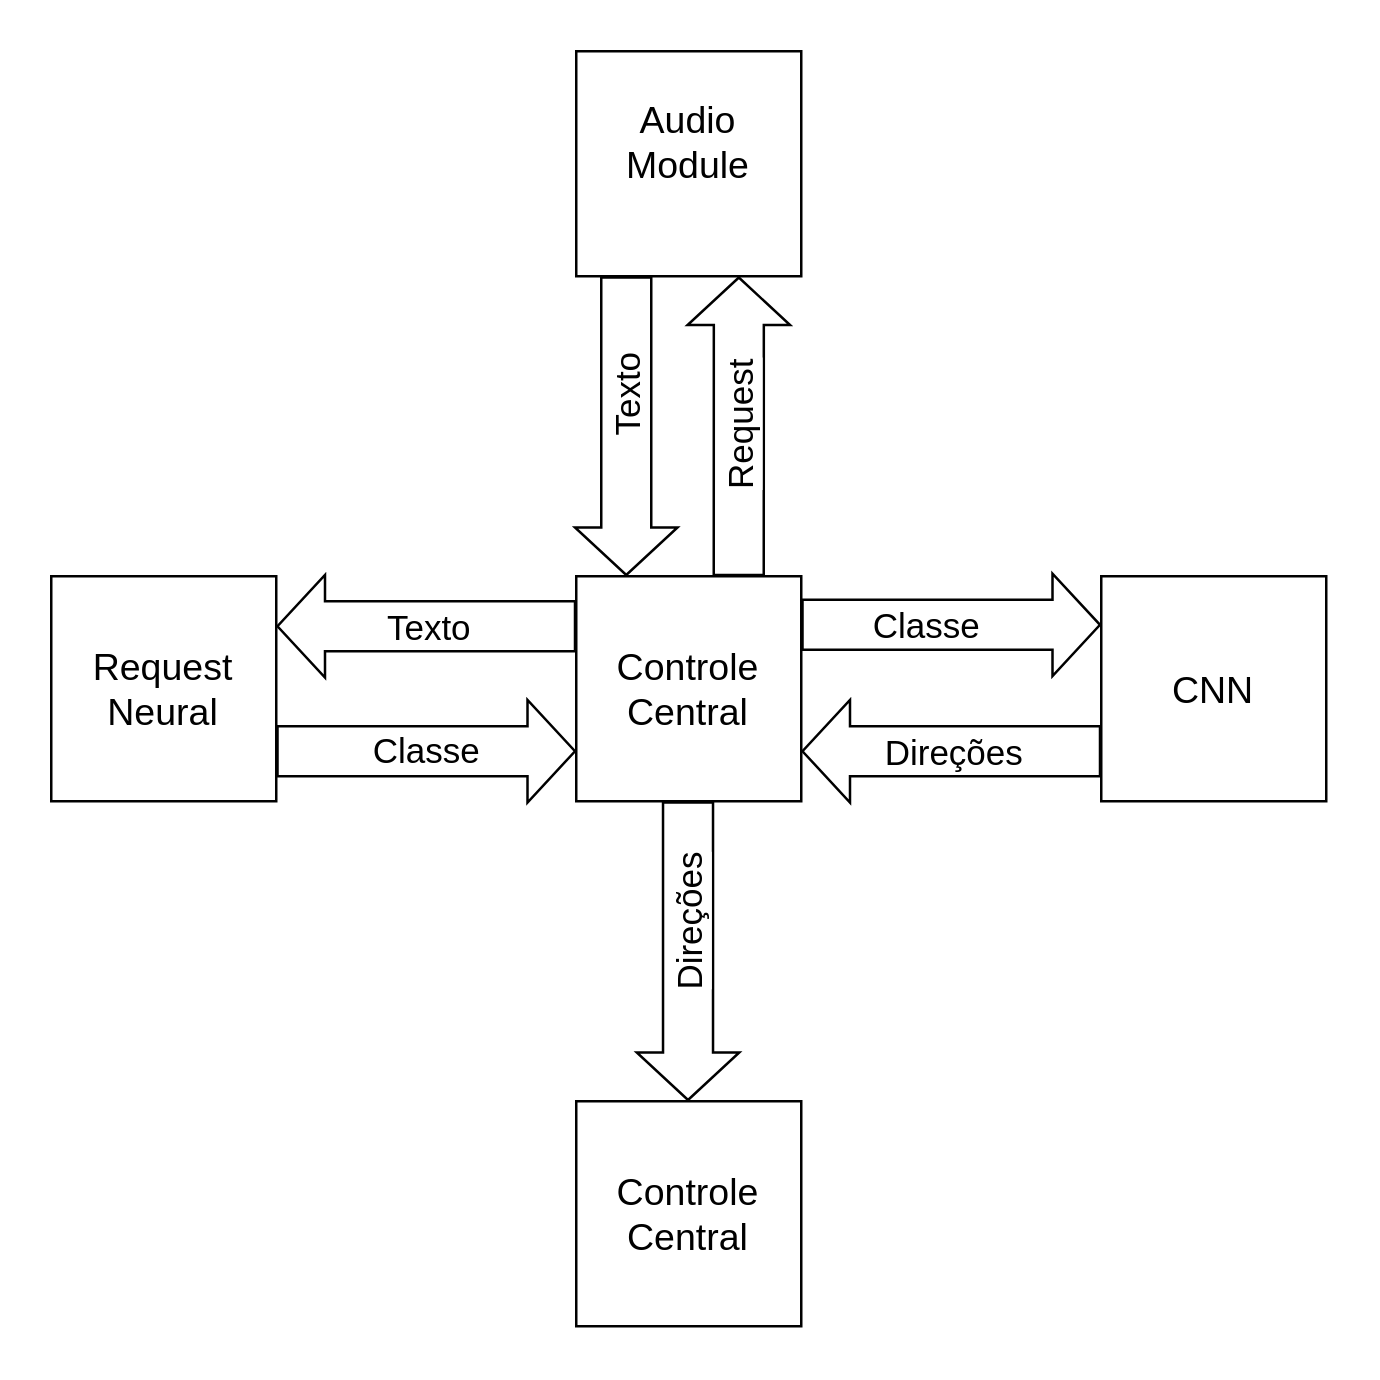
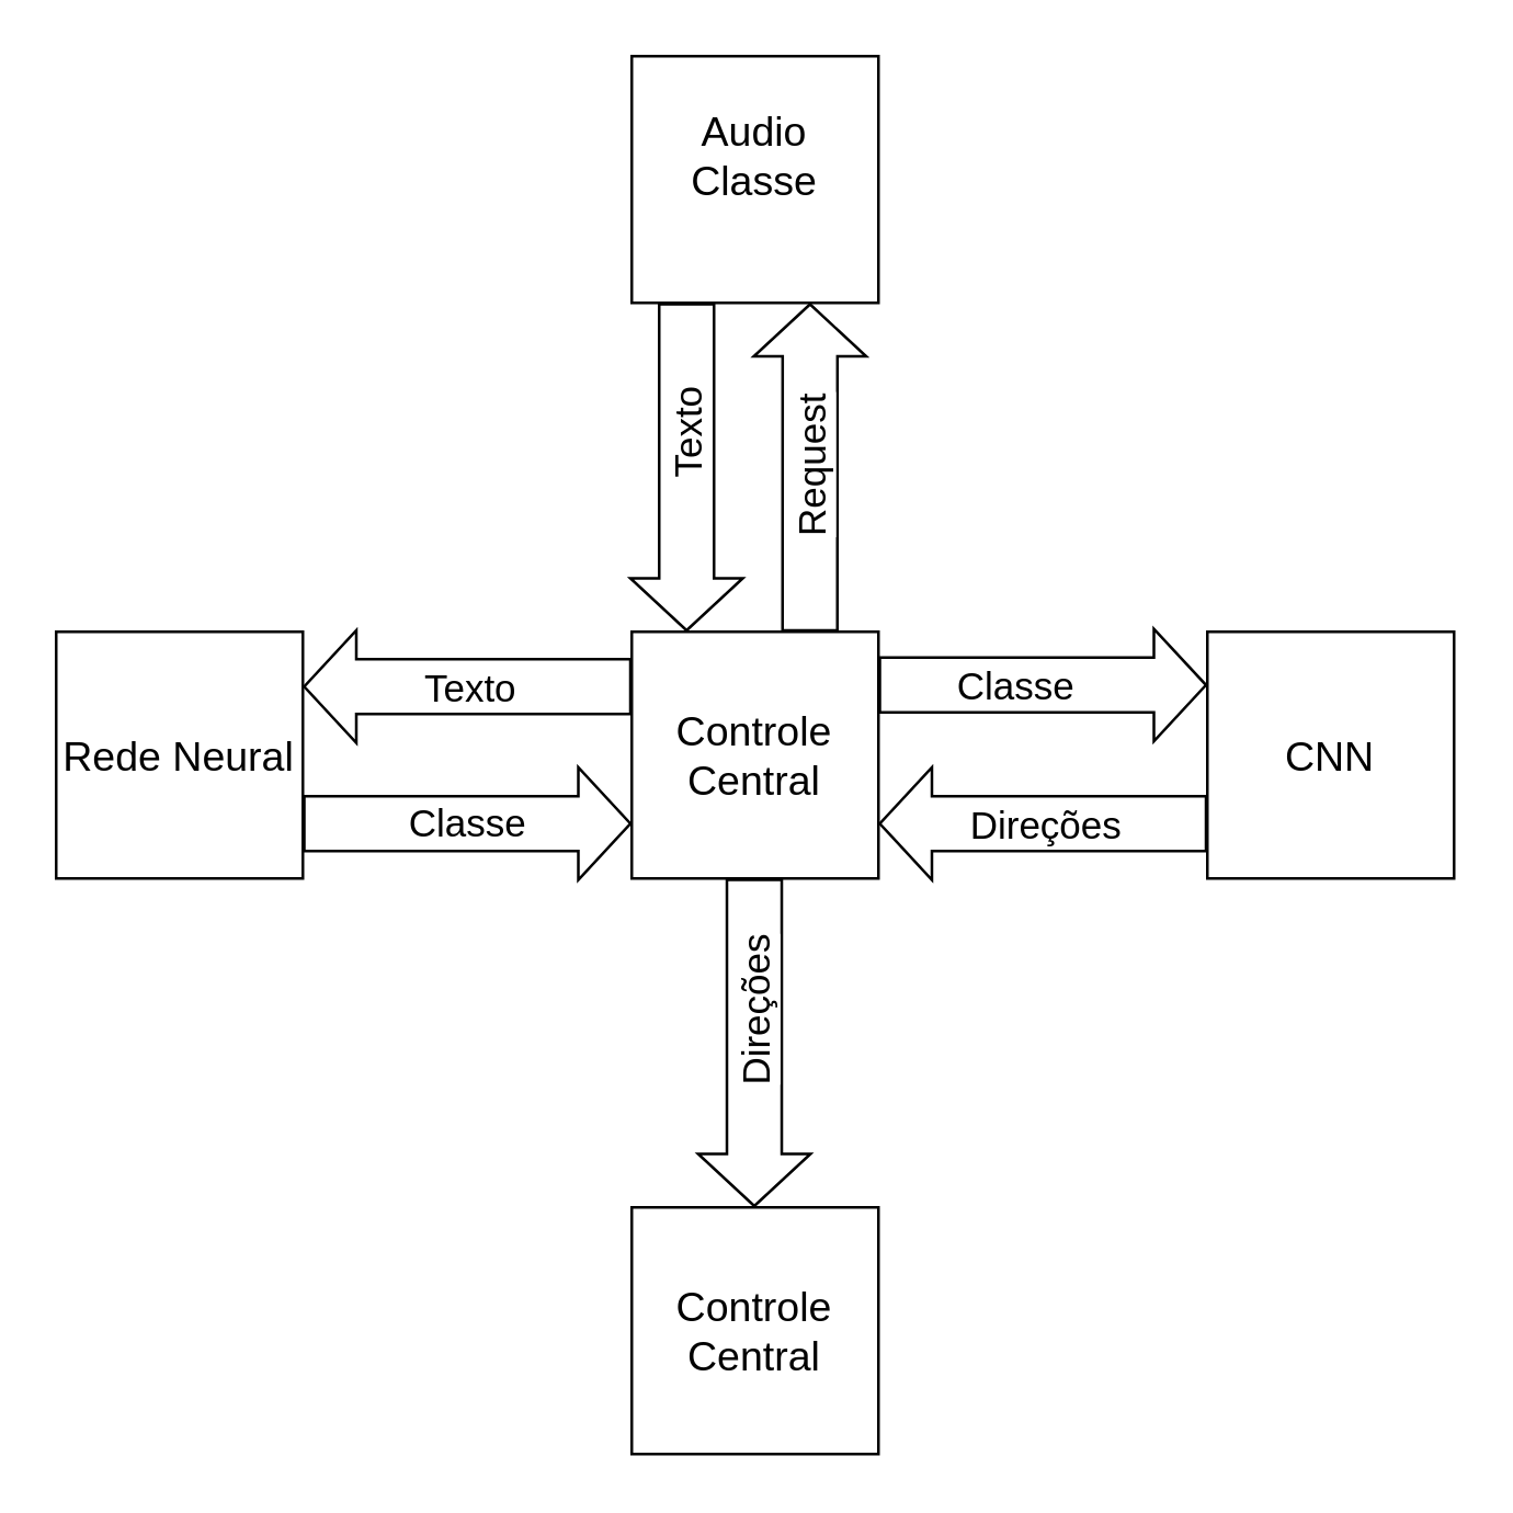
  <mxCell id="0" />
  <mxCell id="1" parent="0" />
  <mxCell id="2" value="" style="shape=flexArrow;endArrow=classic;html=1;rounded=0;fontFamily=Helvetica;fontSize=12;fontColor=default;strokeWidth=1;endSize=6;startSize=6;width=20;exitX=0.708;exitY=0;exitDx=0;exitDy=0;exitPerimeter=0;" parent="1" edge="1"><mxGeometry width="50" height="50" relative="1" as="geometry"><mxPoint x="295" y="230" as="sourcePoint" /><mxPoint x="295.04" y="110" as="targetPoint" /></mxGeometry></mxCell>
  <mxCell id="3" value="&lt;font style=&quot;font-size: 14px;&quot;&gt;Request&lt;/font&gt;" style="edgeLabel;html=1;align=center;verticalAlign=middle;resizable=0;points=[];fontSize=14;fontFamily=Helvetica;fontColor=default;rotation=-90;" parent="2" vertex="1" connectable="0"><mxGeometry x="-0.109" y="-2" relative="1" as="geometry"><mxPoint x="-2" y="-6" as="offset" /></mxGeometry></mxCell>
  <mxCell id="4" value="" style="shape=flexArrow;endArrow=classic;html=1;rounded=0;fontFamily=Helvetica;fontSize=12;fontColor=default;strokeWidth=1;endSize=6;startSize=6;width=20;" parent="1" edge="1"><mxGeometry width="50" height="50" relative="1" as="geometry"><mxPoint x="250" y="110" as="sourcePoint" /><mxPoint x="250" y="230" as="targetPoint" /></mxGeometry></mxCell>
  <mxCell id="5" value="Texto&lt;br style=&quot;font-size: 14px;&quot;&gt;" style="edgeLabel;html=1;align=center;verticalAlign=middle;resizable=0;points=[];fontSize=14;fontFamily=Helvetica;fontColor=default;rotation=-90;" parent="4" vertex="1" connectable="0"><mxGeometry x="-0.109" y="-2" relative="1" as="geometry"><mxPoint x="2" y="-4" as="offset" /></mxGeometry></mxCell>
  <mxCell id="6" value="&lt;font style=&quot;font-size: 15px;&quot;&gt;Controle Central&lt;/font&gt;" style="whiteSpace=wrap;html=1;aspect=fixed;strokeColor=default;fontFamily=Helvetica;fontSize=12;fontColor=default;fillColor=default;" parent="1" vertex="1"><mxGeometry x="230" y="230" width="90" height="90" as="geometry" /></mxCell>
- <mxCell id="7" value="&lt;font style=&quot;font-size: 15px;&quot;&gt;Audio Module&lt;br&gt;&lt;br&gt;&lt;/font&gt;" style="whiteSpace=wrap;html=1;aspect=fixed;strokeColor=default;fontFamily=Helvetica;fontSize=12;fontColor=default;fillColor=default;" parent="1" vertex="1"><mxGeometry x="230" y="20" width="90" height="90" as="geometry" /></mxCell>
- <mxCell id="8" value="&lt;font style=&quot;font-size: 15px;&quot;&gt;Request Neural&lt;/font&gt;" style="whiteSpace=wrap;html=1;aspect=fixed;strokeColor=default;fontFamily=Helvetica;fontSize=12;fontColor=default;fillColor=default;" parent="1" vertex="1"><mxGeometry x="20" y="230" width="90" height="90" as="geometry" /></mxCell>
+ <mxCell id="7" value="&lt;font style=&quot;font-size: 15px;&quot;&gt;Audio Classe&lt;br&gt;&lt;br&gt;&lt;/font&gt;" style="whiteSpace=wrap;html=1;aspect=fixed;strokeColor=default;fontFamily=Helvetica;fontSize=12;fontColor=default;fillColor=default;" parent="1" vertex="1"><mxGeometry x="230" y="20" width="90" height="90" as="geometry" /></mxCell>
+ <mxCell id="8" value="&lt;font style=&quot;font-size: 15px;&quot;&gt;Rede Neural&lt;/font&gt;" style="whiteSpace=wrap;html=1;aspect=fixed;strokeColor=default;fontFamily=Helvetica;fontSize=12;fontColor=default;fillColor=default;" parent="1" vertex="1"><mxGeometry x="20" y="230" width="90" height="90" as="geometry" /></mxCell>
  <mxCell id="9" value="" style="shape=flexArrow;endArrow=classic;html=1;rounded=0;fontFamily=Helvetica;fontSize=12;fontColor=default;strokeWidth=1;endSize=6;startSize=6;width=20;" parent="1" edge="1"><mxGeometry width="50" height="50" relative="1" as="geometry"><mxPoint x="230" y="250" as="sourcePoint" /><mxPoint x="110" y="250" as="targetPoint" /></mxGeometry></mxCell>
  <mxCell id="10" value="Texto&lt;br style=&quot;font-size: 14px;&quot;&gt;" style="edgeLabel;html=1;align=center;verticalAlign=middle;resizable=0;points=[];fontSize=14;fontFamily=Helvetica;fontColor=default;rotation=0;" parent="9" vertex="1" connectable="0"><mxGeometry x="-0.109" y="-2" relative="1" as="geometry"><mxPoint x="-7" y="2" as="offset" /></mxGeometry></mxCell>
  <mxCell id="11" value="&lt;span style=&quot;color: rgb(0, 0, 0); font-family: Helvetica; font-size: 14px; font-style: normal; font-variant-ligatures: normal; font-variant-caps: normal; font-weight: 400; letter-spacing: normal; orphans: 2; text-align: center; text-indent: 0px; text-transform: none; widows: 2; word-spacing: 0px; -webkit-text-stroke-width: 0px; background-color: rgb(255, 255, 255); text-decoration-thickness: initial; text-decoration-style: initial; text-decoration-color: initial; float: none; display: inline !important;&quot;&gt;Classe&lt;/span&gt;" style="shape=flexArrow;endArrow=classic;html=1;rounded=0;fontFamily=Helvetica;fontSize=12;fontColor=default;strokeWidth=1;endSize=6;startSize=6;width=20;" parent="1" edge="1"><mxGeometry width="50" height="50" relative="1" as="geometry"><mxPoint x="110" y="300" as="sourcePoint" /><mxPoint x="230" y="300" as="targetPoint" /></mxGeometry></mxCell>
  <mxCell id="12" value="&lt;span style=&quot;color: rgb(0, 0, 0); font-family: Helvetica; font-size: 14px; font-style: normal; font-variant-ligatures: normal; font-variant-caps: normal; font-weight: 400; letter-spacing: normal; orphans: 2; text-align: center; text-indent: 0px; text-transform: none; widows: 2; word-spacing: 0px; -webkit-text-stroke-width: 0px; background-color: rgb(255, 255, 255); text-decoration-thickness: initial; text-decoration-style: initial; text-decoration-color: initial; float: none; display: inline !important;&quot;&gt;Classe&lt;/span&gt;" style="shape=flexArrow;endArrow=classic;html=1;rounded=0;fontFamily=Helvetica;fontSize=12;fontColor=default;strokeWidth=1;endSize=6;startSize=6;width=20;" parent="1" edge="1"><mxGeometry x="-0.167" y="-1" width="50" height="50" relative="1" as="geometry"><mxPoint x="320" y="249.43" as="sourcePoint" /><mxPoint x="440" y="249.43" as="targetPoint" /><mxPoint as="offset" /></mxGeometry></mxCell>
  <mxCell id="13" value="" style="shape=flexArrow;endArrow=classic;html=1;rounded=0;fontFamily=Helvetica;fontSize=12;fontColor=default;strokeWidth=1;endSize=6;startSize=6;width=20;" parent="1" edge="1"><mxGeometry width="50" height="50" relative="1" as="geometry"><mxPoint x="440" y="300" as="sourcePoint" /><mxPoint x="320" y="300" as="targetPoint" /></mxGeometry></mxCell>
  <mxCell id="14" value="Direções" style="edgeLabel;html=1;align=center;verticalAlign=middle;resizable=0;points=[];fontSize=14;fontFamily=Helvetica;fontColor=default;rotation=0;" parent="13" vertex="1" connectable="0"><mxGeometry x="-0.109" y="-2" relative="1" as="geometry"><mxPoint x="-7" y="2" as="offset" /></mxGeometry></mxCell>
  <mxCell id="15" value="&lt;font style=&quot;font-size: 15px;&quot;&gt;CNN&lt;br&gt;&lt;/font&gt;" style="whiteSpace=wrap;html=1;aspect=fixed;strokeColor=default;fontFamily=Helvetica;fontSize=12;fontColor=default;fillColor=default;" parent="1" vertex="1"><mxGeometry x="440" y="230" width="90" height="90" as="geometry" /></mxCell>
  <mxCell id="16" value="&lt;font style=&quot;font-size: 15px;&quot;&gt;Controle Central&lt;/font&gt;" style="whiteSpace=wrap;html=1;aspect=fixed;strokeColor=default;fontFamily=Helvetica;fontSize=12;fontColor=default;fillColor=default;" parent="1" vertex="1"><mxGeometry x="230" y="440" width="90" height="90" as="geometry" /></mxCell>
  <mxCell id="17" value="" style="shape=flexArrow;endArrow=classic;html=1;rounded=0;fontFamily=Helvetica;fontSize=12;fontColor=default;strokeWidth=1;endSize=6;startSize=6;width=20;" parent="1" edge="1"><mxGeometry width="50" height="50" relative="1" as="geometry"><mxPoint x="274.71" y="320" as="sourcePoint" /><mxPoint x="274.71" y="440" as="targetPoint" /></mxGeometry></mxCell>
  <mxCell id="18" value="Direções&lt;br&gt;" style="edgeLabel;html=1;align=center;verticalAlign=middle;resizable=0;points=[];fontSize=14;fontFamily=Helvetica;fontColor=default;rotation=-90;" parent="17" vertex="1" connectable="0"><mxGeometry x="-0.109" y="-2" relative="1" as="geometry"><mxPoint x="2" y="-4" as="offset" /></mxGeometry></mxCell>
